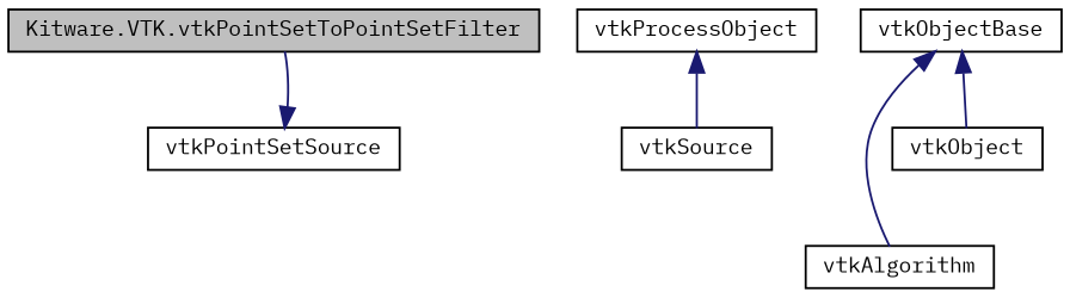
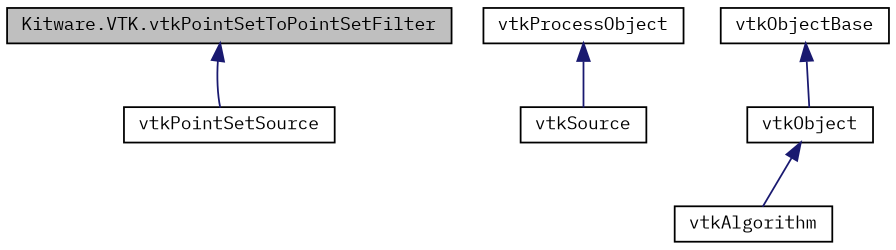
  digraph {
    fontname="IBM Plex Mono"
    node [color=black fontname="IBM Plex Mono" fontsize=10 shape=record]
    edge [color=midnightblue dir=back fontname="IBM Plex Mono" fontsize=10 labelfontname=FreeSans labelfontsize=10 style=solid]
    n1 [fillcolor=grey75 fontcolor=black height=0.2 label="Kitware.VTK.vtkPointSetToPointSetFilter" style=filled width=0.4]
    n2 [height=0.2 label=vtkPointSetSource width=0.4]
    n3 [height=0.2 label=vtkSource width=0.4]
    n4 [height=0.2 label=vtkProcessObject width=0.4]
    n5 [height=0.2 label=vtkAlgorithm width=0.4]
    n6 [height=0.2 label=vtkObject width=0.4]
    n7 [height=0.2 label=vtkObjectBase width=0.4]
-   n2 -> n1
+   n1 -> n2
    n4 -> n3
-   n7 -> n5
+   n6 -> n5
    n7 -> n6
  }
